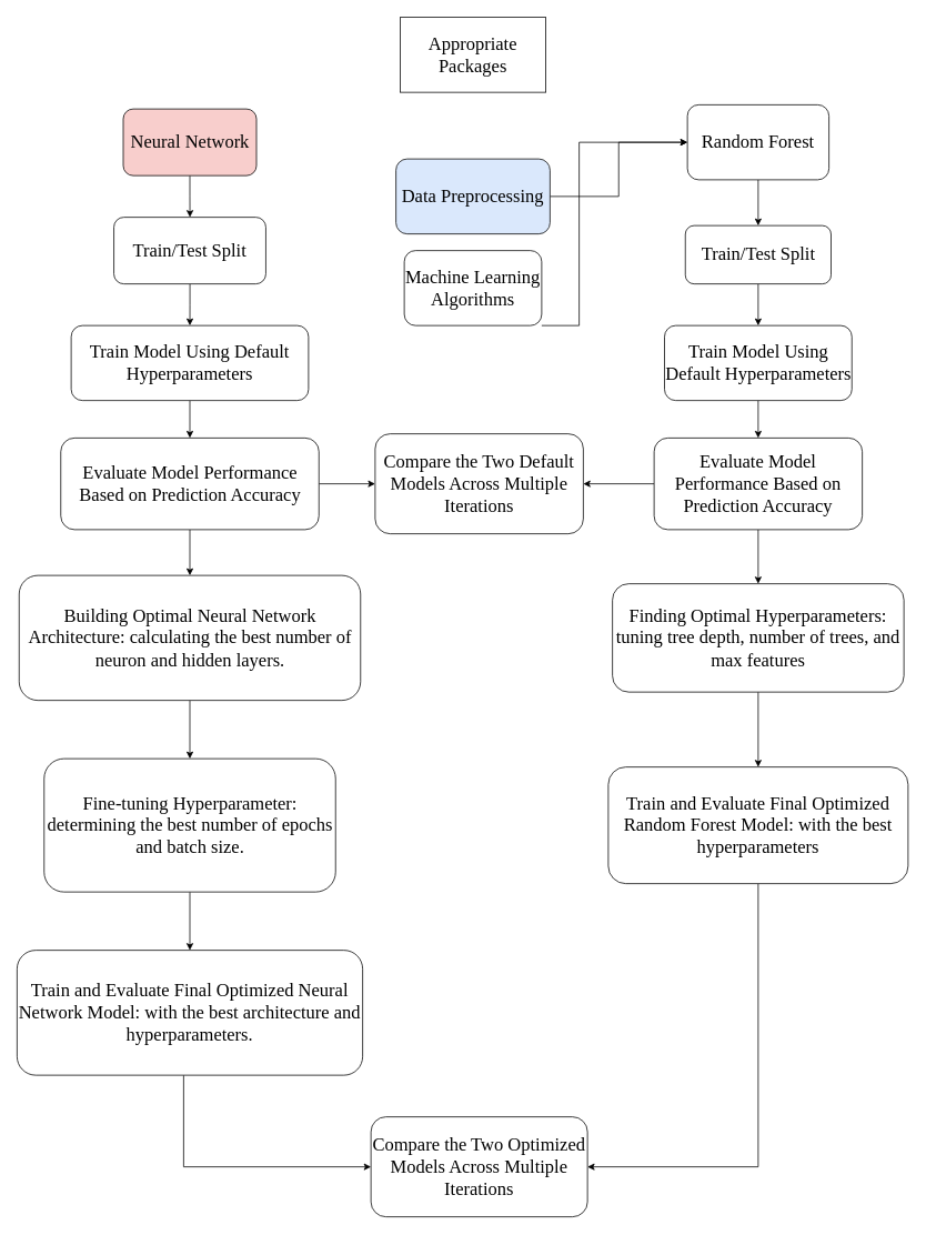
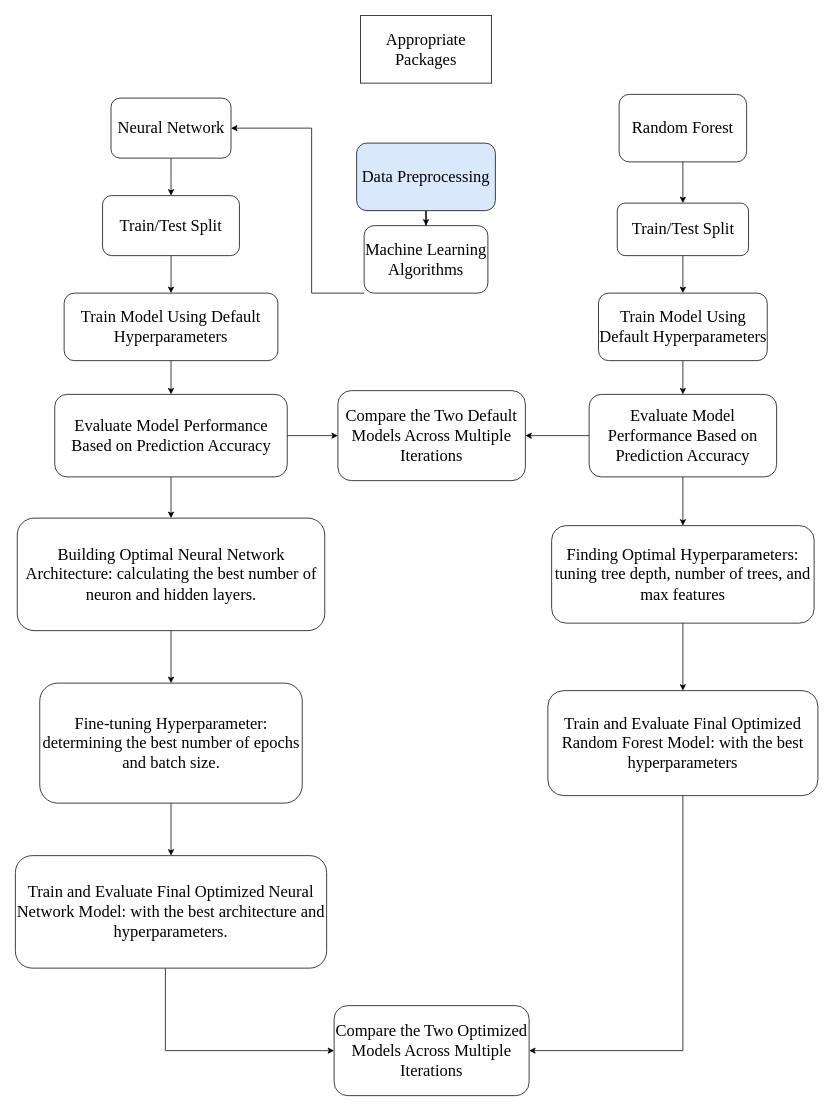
  <mxCell id="0" />
  <mxCell id="1" parent="0" />
- <mxCell id="2" value="" style="edgeStyle=orthogonalEdgeStyle;rounded=0;orthogonalLoop=1;jettySize=auto;html=1;fontFamily=Lucida Console;fontSize=22;" edge="1" parent="1" source="3" target="8"><mxGeometry relative="1" as="geometry" /></mxCell>
+ <mxCell id="2" value="" style="edgeStyle=orthogonalEdgeStyle;rounded=0;orthogonalLoop=1;jettySize=auto;html=1;fontFamily=Lucida Console;fontSize=22;" edge="1" parent="1" source="3" target="6"><mxGeometry relative="1" as="geometry" /></mxCell>
  <mxCell id="3" value="Data Preprocessing" style="rounded=1;whiteSpace=wrap;html=1;fontFamily=Lucida Console;fontSize=22;fillColor=#dae8fc;" vertex="1" parent="1"><mxGeometry x="475" y="190" width="185" height="90" as="geometry" /></mxCell>
- <mxCell id="4" value="" style="edgeStyle=orthogonalEdgeStyle;rounded=0;orthogonalLoop=1;jettySize=auto;html=1;fontFamily=Lucida Console;fontSize=22;" edge="1" parent="1" source="6" target="8"><mxGeometry relative="1" as="geometry"><Array as="points"><mxPoint x="695" y="390" /><mxPoint x="695" y="170" /></Array></mxGeometry></mxCell>
+ <mxCell id="5" value="" style="edgeStyle=orthogonalEdgeStyle;rounded=0;orthogonalLoop=1;jettySize=auto;html=1;fontFamily=Lucida Console;fontSize=22;" edge="1" parent="1" source="6" target="10"><mxGeometry relative="1" as="geometry"><Array as="points"><mxPoint x="415" y="390" /><mxPoint x="415" y="170" /></Array></mxGeometry></mxCell>
  <mxCell id="6" value="Machine Learning Algorithms" style="rounded=1;whiteSpace=wrap;html=1;fontFamily=Lucida Console;fontSize=22;" vertex="1" parent="1"><mxGeometry x="485" y="300" width="165" height="90" as="geometry" /></mxCell>
  <mxCell id="7" value="" style="edgeStyle=orthogonalEdgeStyle;rounded=0;orthogonalLoop=1;jettySize=auto;html=1;fontFamily=Lucida Console;fontSize=22;" edge="1" parent="1" source="8" target="20"><mxGeometry relative="1" as="geometry" /></mxCell>
  <mxCell id="8" value="Random Forest" style="rounded=1;whiteSpace=wrap;html=1;fontFamily=Lucida Console;fontSize=22;" vertex="1" parent="1"><mxGeometry x="825" y="125" width="170" height="90" as="geometry" /></mxCell>
  <mxCell id="9" value="" style="edgeStyle=orthogonalEdgeStyle;rounded=0;orthogonalLoop=1;jettySize=auto;html=1;fontFamily=Lucida Console;fontSize=22;" edge="1" parent="1" source="10" target="12"><mxGeometry relative="1" as="geometry" /></mxCell>
- <mxCell id="10" value="Neural Network" style="whiteSpace=wrap;html=1;rounded=1;fontFamily=Lucida Console;fontSize=22;fillColor=#f8cecc;" vertex="1" parent="1"><mxGeometry x="147.5" y="130" width="160" height="80" as="geometry" /></mxCell>
+ <mxCell id="10" value="Neural Network" style="whiteSpace=wrap;html=1;rounded=1;fontFamily=Lucida Console;fontSize=22;" vertex="1" parent="1"><mxGeometry x="147.5" y="130" width="160" height="80" as="geometry" /></mxCell>
  <mxCell id="11" value="" style="edgeStyle=orthogonalEdgeStyle;rounded=0;orthogonalLoop=1;jettySize=auto;html=1;fontFamily=Lucida Console;fontSize=22;" edge="1" parent="1" source="12" target="30"><mxGeometry relative="1" as="geometry" /></mxCell>
  <mxCell id="12" value="Train/Test Split" style="whiteSpace=wrap;html=1;rounded=1;fontFamily=Lucida Console;fontSize=22;" vertex="1" parent="1"><mxGeometry x="136.25" y="260" width="182.5" height="80" as="geometry" /></mxCell>
  <mxCell id="13" value="" style="edgeStyle=orthogonalEdgeStyle;rounded=0;orthogonalLoop=1;jettySize=auto;html=1;fontFamily=Lucida Console;fontSize=22;" edge="1" parent="1" source="14" target="16"><mxGeometry relative="1" as="geometry" /></mxCell>
  <mxCell id="14" value="Building Optimal Neural Network Architecture: calculating the best number of neuron and hidden layers." style="rounded=1;whiteSpace=wrap;html=1;fontFamily=Lucida Console;fontSize=22;" vertex="1" parent="1"><mxGeometry x="22.5" y="690" width="410" height="150" as="geometry" /></mxCell>
  <mxCell id="15" value="" style="edgeStyle=orthogonalEdgeStyle;rounded=0;orthogonalLoop=1;jettySize=auto;html=1;fontFamily=Lucida Console;fontSize=22;" edge="1" parent="1" source="16" target="18"><mxGeometry relative="1" as="geometry" /></mxCell>
  <mxCell id="16" value="Fine-tuning Hyperparameter: determining the best number of epochs and batch size." style="rounded=1;whiteSpace=wrap;html=1;fontFamily=Lucida Console;fontSize=22;" vertex="1" parent="1"><mxGeometry x="52.5" y="910" width="350" height="160" as="geometry" /></mxCell>
  <mxCell id="17" value="" style="edgeStyle=orthogonalEdgeStyle;rounded=0;orthogonalLoop=1;jettySize=auto;html=1;fontFamily=Lucida Console;fontSize=22;" edge="1" parent="1" source="18" target="26"><mxGeometry relative="1" as="geometry"><Array as="points"><mxPoint x="220" y="1400" /></Array></mxGeometry></mxCell>
  <mxCell id="18" value="Train and Evaluate Final Optimized Neural Network Model: with the best architecture and hyperparameters." style="whiteSpace=wrap;html=1;rounded=1;fontFamily=Lucida Console;fontSize=22;" vertex="1" parent="1"><mxGeometry x="20" y="1140" width="415" height="150" as="geometry" /></mxCell>
  <mxCell id="19" value="" style="edgeStyle=orthogonalEdgeStyle;rounded=0;orthogonalLoop=1;jettySize=auto;html=1;fontFamily=Lucida Console;fontSize=22;" edge="1" parent="1" source="20" target="28"><mxGeometry relative="1" as="geometry" /></mxCell>
  <mxCell id="20" value="Train/Test Split" style="whiteSpace=wrap;html=1;rounded=1;fontFamily=Lucida Console;fontSize=22;" vertex="1" parent="1"><mxGeometry x="822.5" y="270" width="175" height="70" as="geometry" /></mxCell>
  <mxCell id="21" value="" style="edgeStyle=orthogonalEdgeStyle;rounded=0;orthogonalLoop=1;jettySize=auto;html=1;fontFamily=Lucida Console;fontSize=22;" edge="1" parent="1" source="22" target="24"><mxGeometry relative="1" as="geometry" /></mxCell>
  <mxCell id="22" value="Finding Optimal Hyperparameters: tuning tree depth, number of trees, and max features" style="whiteSpace=wrap;html=1;rounded=1;fontFamily=Lucida Console;fontSize=22;" vertex="1" parent="1"><mxGeometry x="735" y="700" width="350" height="130" as="geometry" /></mxCell>
  <mxCell id="23" style="edgeStyle=orthogonalEdgeStyle;rounded=0;orthogonalLoop=1;jettySize=auto;html=1;exitX=0.5;exitY=1;exitDx=0;exitDy=0;entryX=1;entryY=0.5;entryDx=0;entryDy=0;fontFamily=Lucida Console;fontSize=22;" edge="1" parent="1" source="24" target="26"><mxGeometry relative="1" as="geometry" /></mxCell>
  <mxCell id="24" value="&lt;div style=&quot;font-size: 22px;&quot;&gt;Train and Evaluate Final Optimized Random Forest Model: with the best hyperparameters&lt;br style=&quot;font-size: 22px;&quot;&gt;&lt;/div&gt;" style="whiteSpace=wrap;html=1;rounded=1;fontFamily=Lucida Console;fontSize=22;" vertex="1" parent="1"><mxGeometry x="730" y="920" width="360" height="140" as="geometry" /></mxCell>
  <mxCell id="25" value="Appropriate Packages" style="whiteSpace=wrap;html=1;fontFamily=Lucida Console;fontSize=22;rounded=0;" vertex="1" parent="1"><mxGeometry x="480" y="20" width="175" height="90" as="geometry" /></mxCell>
  <mxCell id="26" value="Compare the Two Optimized Models Across Multiple Iterations " style="rounded=1;whiteSpace=wrap;html=1;fontFamily=Lucida Console;fontSize=22;" vertex="1" parent="1"><mxGeometry x="445" y="1340" width="260" height="120" as="geometry" /></mxCell>
  <mxCell id="27" value="" style="edgeStyle=orthogonalEdgeStyle;rounded=0;orthogonalLoop=1;jettySize=auto;html=1;fontFamily=Lucida Console;fontSize=22;" edge="1" parent="1" source="28" target="36"><mxGeometry relative="1" as="geometry" /></mxCell>
  <mxCell id="28" value="Train Model Using Default Hyperparameters" style="rounded=1;whiteSpace=wrap;html=1;fontFamily=Lucida Console;fontSize=22;" vertex="1" parent="1"><mxGeometry x="797.5" y="390" width="225" height="90" as="geometry" /></mxCell>
  <mxCell id="29" value="" style="edgeStyle=orthogonalEdgeStyle;rounded=0;orthogonalLoop=1;jettySize=auto;html=1;fontFamily=Lucida Console;fontSize=22;" edge="1" parent="1" source="30" target="33"><mxGeometry relative="1" as="geometry" /></mxCell>
  <mxCell id="30" value="Train Model Using Default Hyperparameters" style="rounded=1;whiteSpace=wrap;html=1;fontFamily=Lucida Console;fontSize=22;" vertex="1" parent="1"><mxGeometry x="85" y="390" width="285" height="90" as="geometry" /></mxCell>
  <mxCell id="31" value="" style="edgeStyle=orthogonalEdgeStyle;rounded=0;orthogonalLoop=1;jettySize=auto;html=1;fontFamily=Lucida Console;fontSize=22;" edge="1" parent="1" source="33" target="14"><mxGeometry relative="1" as="geometry" /></mxCell>
  <mxCell id="32" value="" style="edgeStyle=orthogonalEdgeStyle;rounded=0;orthogonalLoop=1;jettySize=auto;html=1;fontFamily=Lucida Console;fontSize=22;" edge="1" parent="1" source="33" target="37"><mxGeometry relative="1" as="geometry" /></mxCell>
  <mxCell id="33" value="Evaluate Model Performance Based on Prediction Accuracy" style="rounded=1;whiteSpace=wrap;html=1;fontFamily=Lucida Console;fontSize=22;" vertex="1" parent="1"><mxGeometry x="72.5" y="525" width="310" height="110" as="geometry" /></mxCell>
  <mxCell id="34" value="" style="edgeStyle=orthogonalEdgeStyle;rounded=0;orthogonalLoop=1;jettySize=auto;html=1;fontFamily=Lucida Console;fontSize=22;" edge="1" parent="1" source="36" target="22"><mxGeometry relative="1" as="geometry" /></mxCell>
  <mxCell id="35" style="edgeStyle=orthogonalEdgeStyle;rounded=0;orthogonalLoop=1;jettySize=auto;html=1;entryX=1;entryY=0.5;entryDx=0;entryDy=0;fontFamily=Lucida Console;fontSize=22;" edge="1" parent="1" source="36" target="37"><mxGeometry relative="1" as="geometry" /></mxCell>
  <mxCell id="36" value="&lt;br style=&quot;font-size: 22px;&quot;&gt;Evaluate Model Performance Based on Prediction Accuracy&lt;br style=&quot;font-size: 22px;&quot;&gt;&lt;div style=&quot;font-size: 22px;&quot;&gt;&lt;br style=&quot;font-size: 22px;&quot;&gt;&lt;/div&gt;" style="rounded=1;whiteSpace=wrap;html=1;fontFamily=Lucida Console;fontSize=22;" vertex="1" parent="1"><mxGeometry x="785" y="525" width="250" height="110" as="geometry" /></mxCell>
  <mxCell id="37" value="Compare the Two Default Models Across Multiple Iterations" style="whiteSpace=wrap;html=1;rounded=1;fontFamily=Lucida Console;fontSize=22;" vertex="1" parent="1"><mxGeometry x="450" y="520" width="250" height="120" as="geometry" /></mxCell>
